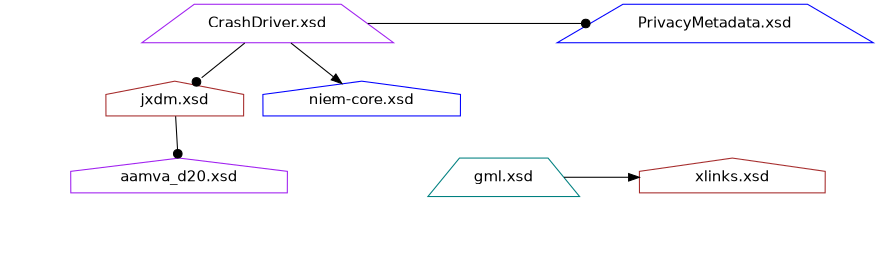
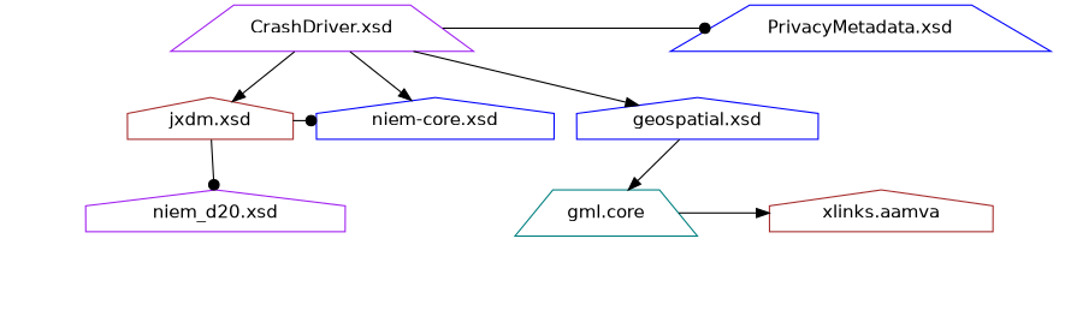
  digraph {
    fontname="DejaVu Sans"
    node [color=blue fontname="DejaVu Sans" shape=house]
    edge [fontname="DejaVu Sans" style=invis]
    n1 [color=purple label="CrashDriver.xsd" shape=trapezium]
    n2 [label="PrivacyMetadata.xsd" shape=trapezium]
    n3 [label="niem-core.xsd"]
    n4 [color=brown label="jxdm.xsd"]
-   n6 [color=purple label="aamva_d20.xsd"]
-   n7 [color=teal label="gml.xsd" shape=trapezium]
-   n8 [color=brown label="xlinks.xsd"]
+   n5 [label="geospatial.xsd"]
+   n6 [color=purple label="niem_d20.xsd"]
+   n7 [color=teal label="gml.core" shape=trapezium]
+   n8 [color=brown label="xlinks.aamva"]
    n9 [label="niem-xs.xsd" style=invis color="" shape=""]
    n10 [label="structures.xsd" style=invis color="" shape=""]
    subgraph sub_1 {
      rank=source
      n1
      n2
    }
    subgraph sub_2 {
      rank=same
      n3
      n4
+     n5
    }
    subgraph sub_3 {
      rank=same
      n6
    }
    subgraph sub_4 {
      rank=same
      n7
      n8
    }
    subgraph sub_5 {
      rank=same
      n9
      n10
    }
    n1 -> n2 [arrowhead=dot style=""]
    n1 -> n3 [arrowhead=normal style=""]
-   n1 -> n4 [arrowhead=dot style=""]
+   n1 -> n4 [arrowhead=normal style=""]
+   n1 -> n5 [arrowhead=normal style=""]
    n1 -> n9
    n1 -> n10
    n2 -> n10
    n3 -> n9
    n3 -> n10
+   n4 -> n3 [arrowhead=dot style=""]
    n4 -> n6 [arrowhead=dot style=""]
    n4 -> n9
    n4 -> n10
+   n5 -> n7 [arrowhead=normal style=""]
+   n5 -> n10
    n6 -> n10
    n7 -> n8 [arrowhead=normal style=""]
    n9 -> n10
  }
